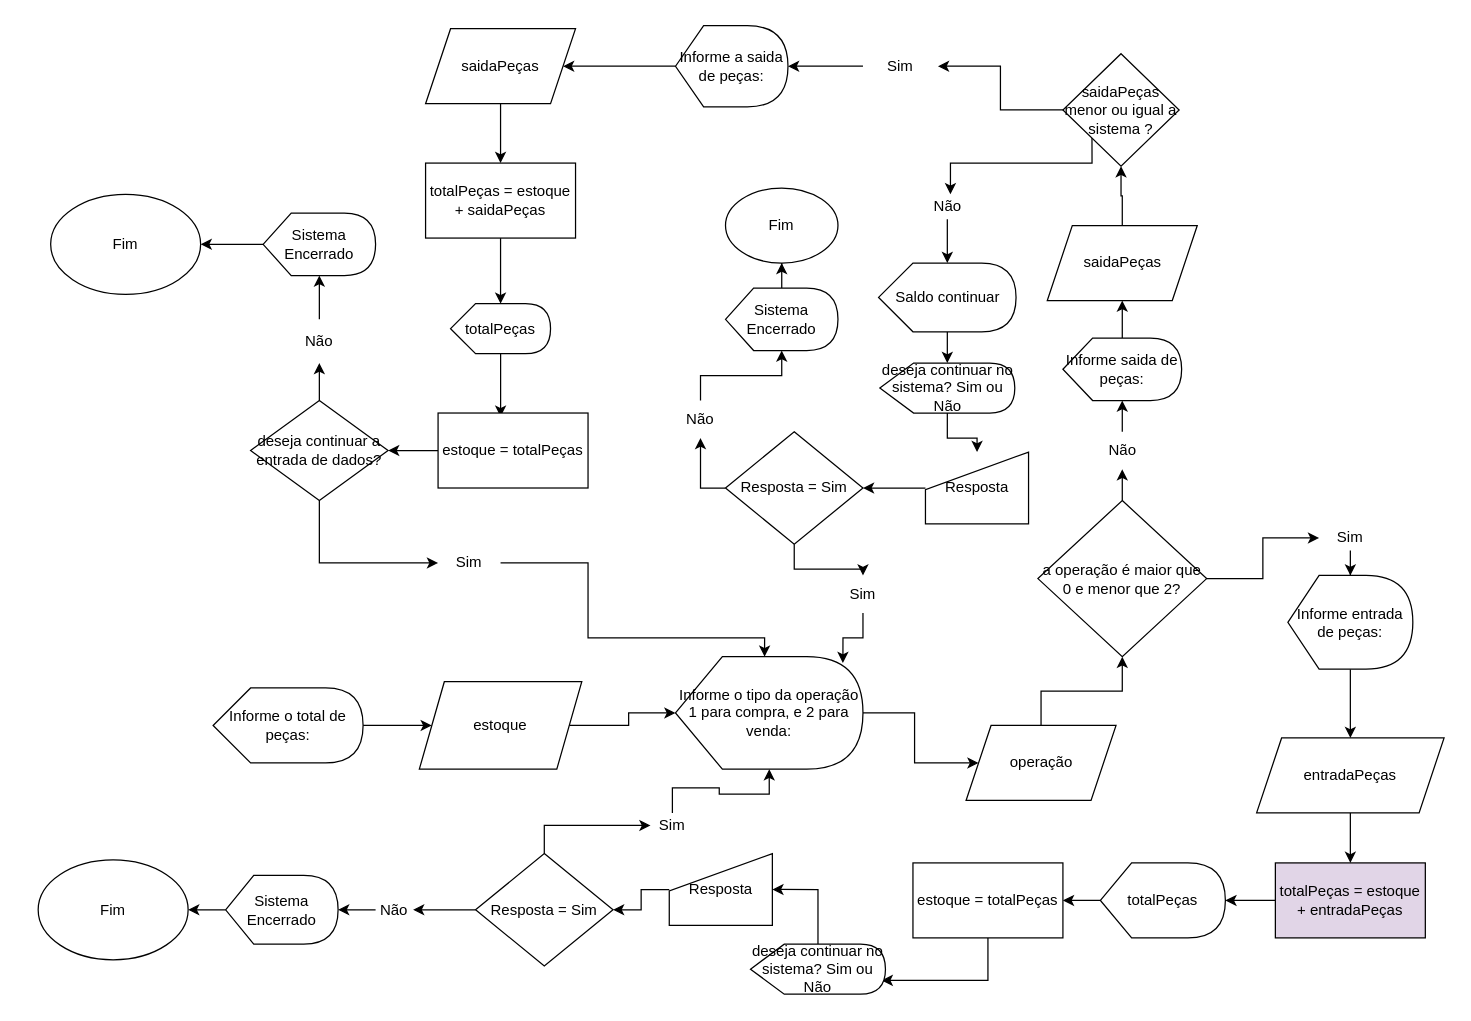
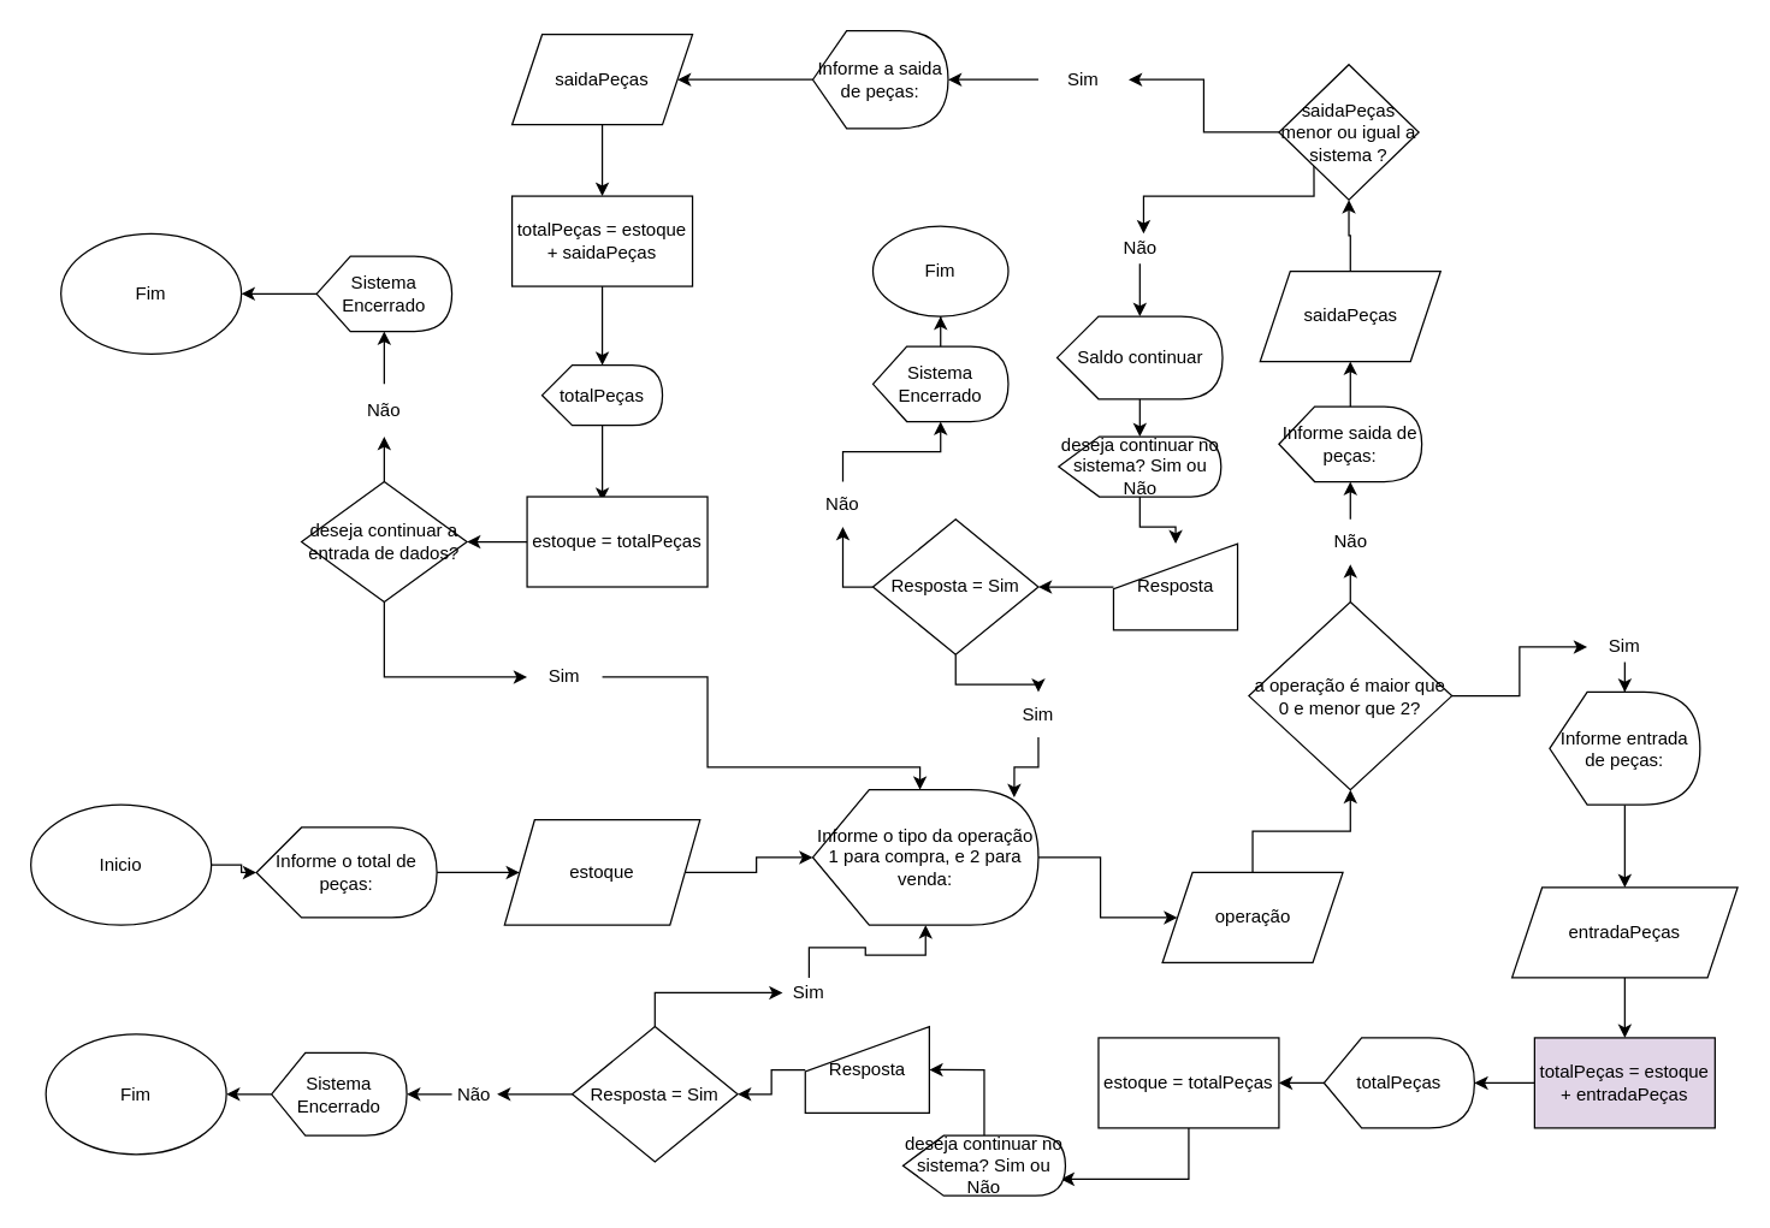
  <mxCell id="0" />
  <mxCell id="1" parent="0" />
+ <mxCell id="2" style="edgeStyle=orthogonalEdgeStyle;rounded=0;orthogonalLoop=1;jettySize=auto;html=1;" edge="1" parent="1" source="3" target="7"><mxGeometry relative="1" as="geometry" /></mxCell>
+ <mxCell id="3" value="Inicio" style="ellipse;whiteSpace=wrap;html=1;" vertex="1" parent="1"><mxGeometry x="20" y="535" width="120" height="80" as="geometry" /></mxCell>
  <mxCell id="4" style="edgeStyle=orthogonalEdgeStyle;rounded=0;orthogonalLoop=1;jettySize=auto;html=1;" edge="1" parent="1" source="5" target="9"><mxGeometry relative="1" as="geometry" /></mxCell>
  <mxCell id="5" value="estoque" style="shape=parallelogram;perimeter=parallelogramPerimeter;whiteSpace=wrap;html=1;fixedSize=1;" vertex="1" parent="1"><mxGeometry x="335" y="545" width="130" height="70" as="geometry" /></mxCell>
  <mxCell id="6" style="edgeStyle=orthogonalEdgeStyle;rounded=0;orthogonalLoop=1;jettySize=auto;html=1;" edge="1" parent="1" source="7" target="5"><mxGeometry relative="1" as="geometry" /></mxCell>
  <mxCell id="7" value="Informe o total de peças:" style="shape=display;whiteSpace=wrap;html=1;" vertex="1" parent="1"><mxGeometry x="170" y="550" width="120" height="60" as="geometry" /></mxCell>
  <mxCell id="8" style="edgeStyle=orthogonalEdgeStyle;rounded=0;orthogonalLoop=1;jettySize=auto;html=1;" edge="1" parent="1" source="9" target="11"><mxGeometry relative="1" as="geometry" /></mxCell>
  <mxCell id="9" value="Informe o tipo da operação 1 para compra, e 2 para venda:" style="shape=display;whiteSpace=wrap;html=1;" vertex="1" parent="1"><mxGeometry x="540" y="525" width="150" height="90" as="geometry" /></mxCell>
  <mxCell id="10" style="edgeStyle=orthogonalEdgeStyle;rounded=0;orthogonalLoop=1;jettySize=auto;html=1;" edge="1" parent="1" source="11" target="14"><mxGeometry relative="1" as="geometry" /></mxCell>
  <mxCell id="11" value="operação" style="shape=parallelogram;perimeter=parallelogramPerimeter;whiteSpace=wrap;html=1;fixedSize=1;" vertex="1" parent="1"><mxGeometry x="772.5" y="580" width="120" height="60" as="geometry" /></mxCell>
  <mxCell id="12" style="edgeStyle=orthogonalEdgeStyle;rounded=0;orthogonalLoop=1;jettySize=auto;html=1;" edge="1" parent="1" source="24" target="16"><mxGeometry relative="1" as="geometry" /></mxCell>
  <mxCell id="13" style="edgeStyle=orthogonalEdgeStyle;rounded=0;orthogonalLoop=1;jettySize=auto;html=1;" edge="1" parent="1" source="14" target="26"><mxGeometry relative="1" as="geometry" /></mxCell>
  <mxCell id="14" value="a operação é maior que 0 e menor que 2?" style="rhombus;whiteSpace=wrap;html=1;" vertex="1" parent="1"><mxGeometry x="830" y="400" width="135" height="125" as="geometry" /></mxCell>
  <mxCell id="15" style="edgeStyle=orthogonalEdgeStyle;rounded=0;orthogonalLoop=1;jettySize=auto;html=1;" edge="1" parent="1" source="16" target="18"><mxGeometry relative="1" as="geometry" /></mxCell>
  <mxCell id="16" value="Informe entrada de peças:" style="shape=display;whiteSpace=wrap;html=1;" vertex="1" parent="1"><mxGeometry x="1030" y="460" width="100" height="75" as="geometry" /></mxCell>
  <mxCell id="17" style="edgeStyle=orthogonalEdgeStyle;rounded=0;orthogonalLoop=1;jettySize=auto;html=1;" edge="1" parent="1" source="18" target="20"><mxGeometry relative="1" as="geometry" /></mxCell>
  <mxCell id="18" value="entradaPeças" style="shape=parallelogram;perimeter=parallelogramPerimeter;whiteSpace=wrap;html=1;fixedSize=1;" vertex="1" parent="1"><mxGeometry x="1005" y="590" width="150" height="60" as="geometry" /></mxCell>
  <mxCell id="19" style="edgeStyle=orthogonalEdgeStyle;rounded=0;orthogonalLoop=1;jettySize=auto;html=1;" edge="1" parent="1" source="20" target="22"><mxGeometry relative="1" as="geometry" /></mxCell>
  <mxCell id="20" value="totalPeças = estoque + entradaPeças" style="rounded=0;whiteSpace=wrap;html=1;fillColor=#e1d5e7;" vertex="1" parent="1"><mxGeometry x="1020" y="690" width="120" height="60" as="geometry" /></mxCell>
  <mxCell id="21" style="edgeStyle=orthogonalEdgeStyle;rounded=0;orthogonalLoop=1;jettySize=auto;html=1;" edge="1" parent="1" source="22" target="35"><mxGeometry relative="1" as="geometry" /></mxCell>
  <mxCell id="22" value="totalPeças" style="shape=display;whiteSpace=wrap;html=1;" vertex="1" parent="1"><mxGeometry x="880" y="690" width="100" height="60" as="geometry" /></mxCell>
  <mxCell id="23" value="" style="edgeStyle=orthogonalEdgeStyle;rounded=0;orthogonalLoop=1;jettySize=auto;html=1;" edge="1" parent="1" source="14" target="24"><mxGeometry relative="1" as="geometry"><mxPoint x="905" y="335" as="sourcePoint" /><mxPoint x="1030" y="335" as="targetPoint" /></mxGeometry></mxCell>
  <mxCell id="24" value="Sim" style="text;html=1;strokeColor=none;fillColor=none;align=center;verticalAlign=middle;whiteSpace=wrap;rounded=0;" vertex="1" parent="1"><mxGeometry x="1055" y="420" width="50" height="20" as="geometry" /></mxCell>
  <mxCell id="25" style="edgeStyle=orthogonalEdgeStyle;rounded=0;orthogonalLoop=1;jettySize=auto;html=1;" edge="1" parent="1" source="26" target="28"><mxGeometry relative="1" as="geometry" /></mxCell>
  <mxCell id="26" value="Não" style="text;html=1;strokeColor=none;fillColor=none;align=center;verticalAlign=middle;whiteSpace=wrap;rounded=0;" vertex="1" parent="1"><mxGeometry x="867.5" y="345" width="60" height="30" as="geometry" /></mxCell>
  <mxCell id="27" style="edgeStyle=orthogonalEdgeStyle;rounded=0;orthogonalLoop=1;jettySize=auto;html=1;" edge="1" parent="1" source="28" target="30"><mxGeometry relative="1" as="geometry" /></mxCell>
  <mxCell id="28" value="Informe saida de peças:" style="shape=display;whiteSpace=wrap;html=1;" vertex="1" parent="1"><mxGeometry x="850" y="270" width="95" height="50" as="geometry" /></mxCell>
  <mxCell id="29" style="edgeStyle=orthogonalEdgeStyle;rounded=0;orthogonalLoop=1;jettySize=auto;html=1;" edge="1" parent="1" source="30" target="33"><mxGeometry relative="1" as="geometry" /></mxCell>
  <mxCell id="30" value="saidaPeças" style="shape=parallelogram;perimeter=parallelogramPerimeter;whiteSpace=wrap;html=1;fixedSize=1;" vertex="1" parent="1"><mxGeometry x="837.5" y="180" width="120" height="60" as="geometry" /></mxCell>
  <mxCell id="31" style="edgeStyle=orthogonalEdgeStyle;rounded=0;orthogonalLoop=1;jettySize=auto;html=1;exitX=0;exitY=1;exitDx=0;exitDy=0;" edge="1" parent="1" source="33" target="46"><mxGeometry relative="1" as="geometry"><Array as="points"><mxPoint x="873" y="130" /><mxPoint x="760" y="130" /></Array></mxGeometry></mxCell>
  <mxCell id="32" style="edgeStyle=orthogonalEdgeStyle;rounded=0;orthogonalLoop=1;jettySize=auto;html=1;" edge="1" parent="1" source="33" target="50"><mxGeometry relative="1" as="geometry" /></mxCell>
  <mxCell id="33" value="saidaPeças menor ou igual a sistema ?" style="rhombus;whiteSpace=wrap;html=1;" vertex="1" parent="1"><mxGeometry x="850" y="42.5" width="93" height="90" as="geometry" /></mxCell>
  <mxCell id="34" style="edgeStyle=orthogonalEdgeStyle;rounded=0;orthogonalLoop=1;jettySize=auto;html=1;entryX=0.972;entryY=0.725;entryDx=0;entryDy=0;entryPerimeter=0;" edge="1" parent="1" source="35" target="80"><mxGeometry relative="1" as="geometry"><Array as="points"><mxPoint x="790" y="784" /></Array></mxGeometry></mxCell>
  <mxCell id="35" value="estoque = totalPeças" style="rounded=0;whiteSpace=wrap;html=1;" vertex="1" parent="1"><mxGeometry x="730" y="690" width="120" height="60" as="geometry" /></mxCell>
  <mxCell id="36" style="edgeStyle=orthogonalEdgeStyle;rounded=0;orthogonalLoop=1;jettySize=auto;html=1;" edge="1" parent="1" source="38" target="40"><mxGeometry relative="1" as="geometry"><Array as="points"><mxPoint x="435" y="660" /></Array></mxGeometry></mxCell>
  <mxCell id="37" style="edgeStyle=orthogonalEdgeStyle;rounded=0;orthogonalLoop=1;jettySize=auto;html=1;entryX=1;entryY=0.5;entryDx=0;entryDy=0;" edge="1" parent="1" source="38" target="42"><mxGeometry relative="1" as="geometry" /></mxCell>
  <mxCell id="38" value="Resposta = Sim" style="rhombus;whiteSpace=wrap;html=1;rounded=0;" vertex="1" parent="1"><mxGeometry x="380" y="682.5" width="110" height="90" as="geometry" /></mxCell>
  <mxCell id="39" style="edgeStyle=orthogonalEdgeStyle;rounded=0;orthogonalLoop=1;jettySize=auto;html=1;" edge="1" parent="1" source="40" target="9"><mxGeometry relative="1" as="geometry" /></mxCell>
  <mxCell id="40" value="Sim" style="text;html=1;strokeColor=none;fillColor=none;align=center;verticalAlign=middle;whiteSpace=wrap;rounded=0;" vertex="1" parent="1"><mxGeometry x="520" y="650" width="35" height="20" as="geometry" /></mxCell>
  <mxCell id="41" style="edgeStyle=orthogonalEdgeStyle;rounded=0;orthogonalLoop=1;jettySize=auto;html=1;" edge="1" parent="1" source="42" target="44"><mxGeometry relative="1" as="geometry" /></mxCell>
  <mxCell id="42" value="Não" style="text;html=1;strokeColor=none;fillColor=none;align=center;verticalAlign=middle;whiteSpace=wrap;rounded=0;" vertex="1" parent="1"><mxGeometry x="300" y="717.5" width="30" height="20" as="geometry" /></mxCell>
  <mxCell id="43" style="edgeStyle=orthogonalEdgeStyle;rounded=0;orthogonalLoop=1;jettySize=auto;html=1;" edge="1" parent="1" source="44" target="70"><mxGeometry relative="1" as="geometry" /></mxCell>
  <mxCell id="44" value="Sistema Encerrado" style="shape=display;whiteSpace=wrap;html=1;" vertex="1" parent="1"><mxGeometry x="180" y="700" width="90" height="55" as="geometry" /></mxCell>
  <mxCell id="45" style="edgeStyle=orthogonalEdgeStyle;rounded=0;orthogonalLoop=1;jettySize=auto;html=1;" edge="1" parent="1" source="46" target="48"><mxGeometry relative="1" as="geometry" /></mxCell>
  <mxCell id="46" value="Não" style="text;html=1;strokeColor=none;fillColor=none;align=center;verticalAlign=middle;whiteSpace=wrap;rounded=0;" vertex="1" parent="1"><mxGeometry x="732.5" y="155" width="50" height="20" as="geometry" /></mxCell>
  <mxCell id="47" style="edgeStyle=orthogonalEdgeStyle;rounded=0;orthogonalLoop=1;jettySize=auto;html=1;" edge="1" parent="1" source="48" target="84"><mxGeometry relative="1" as="geometry" /></mxCell>
  <mxCell id="48" value="Saldo continuar" style="shape=display;whiteSpace=wrap;html=1;" vertex="1" parent="1"><mxGeometry x="702.5" y="210" width="110" height="55" as="geometry" /></mxCell>
  <mxCell id="49" style="edgeStyle=orthogonalEdgeStyle;rounded=0;orthogonalLoop=1;jettySize=auto;html=1;" edge="1" parent="1" source="50" target="52"><mxGeometry relative="1" as="geometry" /></mxCell>
  <mxCell id="50" value="Sim" style="text;html=1;strokeColor=none;fillColor=none;align=center;verticalAlign=middle;whiteSpace=wrap;rounded=0;" vertex="1" parent="1"><mxGeometry x="690" y="42.5" width="60" height="20" as="geometry" /></mxCell>
  <mxCell id="51" style="edgeStyle=orthogonalEdgeStyle;rounded=0;orthogonalLoop=1;jettySize=auto;html=1;" edge="1" parent="1" source="52" target="54"><mxGeometry relative="1" as="geometry" /></mxCell>
  <mxCell id="52" value="Informe a saida de peças:" style="shape=display;whiteSpace=wrap;html=1;" vertex="1" parent="1"><mxGeometry x="540" width="90" height="65" as="geometry" y="20" /></mxCell>
  <mxCell id="53" style="edgeStyle=orthogonalEdgeStyle;rounded=0;orthogonalLoop=1;jettySize=auto;html=1;" edge="1" parent="1" source="54" target="56"><mxGeometry relative="1" as="geometry" /></mxCell>
  <mxCell id="54" value="saidaPeças" style="shape=parallelogram;perimeter=parallelogramPerimeter;whiteSpace=wrap;html=1;fixedSize=1;" vertex="1" parent="1"><mxGeometry y="22.5" width="120" height="60" as="geometry" x="340" /></mxCell>
  <mxCell id="55" style="edgeStyle=orthogonalEdgeStyle;rounded=0;orthogonalLoop=1;jettySize=auto;html=1;" edge="1" parent="1" source="56" target="58"><mxGeometry relative="1" as="geometry" /></mxCell>
  <mxCell id="56" value="totalPeças = estoque + saidaPeças" style="rounded=0;whiteSpace=wrap;html=1;" vertex="1" parent="1"><mxGeometry x="340" y="130" width="120" height="60" as="geometry" /></mxCell>
  <mxCell id="57" style="edgeStyle=orthogonalEdgeStyle;rounded=0;orthogonalLoop=1;jettySize=auto;html=1;entryX=0.417;entryY=0.05;entryDx=0;entryDy=0;entryPerimeter=0;" edge="1" parent="1" source="58" target="60"><mxGeometry relative="1" as="geometry" /></mxCell>
  <mxCell id="58" value="totalPeças" style="shape=display;whiteSpace=wrap;html=1;" vertex="1" parent="1"><mxGeometry x="360" y="242.5" width="80" height="40" as="geometry" /></mxCell>
  <mxCell id="59" style="edgeStyle=orthogonalEdgeStyle;rounded=0;orthogonalLoop=1;jettySize=auto;html=1;" edge="1" parent="1" source="60" target="63"><mxGeometry relative="1" as="geometry" /></mxCell>
  <mxCell id="60" value="estoque = totalPeças" style="rounded=0;whiteSpace=wrap;html=1;" vertex="1" parent="1"><mxGeometry x="350" y="330" width="120" height="60" as="geometry" /></mxCell>
  <mxCell id="61" style="edgeStyle=orthogonalEdgeStyle;rounded=0;orthogonalLoop=1;jettySize=auto;html=1;" edge="1" parent="1" source="63" target="65"><mxGeometry relative="1" as="geometry"><Array as="points"><mxPoint x="255" y="450" /></Array></mxGeometry></mxCell>
  <mxCell id="62" style="edgeStyle=orthogonalEdgeStyle;rounded=0;orthogonalLoop=1;jettySize=auto;html=1;" edge="1" parent="1" source="63" target="67"><mxGeometry relative="1" as="geometry" /></mxCell>
  <mxCell id="63" value="deseja continuar a entrada de dados?" style="rhombus;whiteSpace=wrap;html=1;" vertex="1" parent="1"><mxGeometry x="200" y="320" width="110" height="80" as="geometry" /></mxCell>
  <mxCell id="64" style="edgeStyle=orthogonalEdgeStyle;rounded=0;orthogonalLoop=1;jettySize=auto;html=1;entryX=0;entryY=0;entryDx=71.25;entryDy=0;entryPerimeter=0;" edge="1" parent="1" source="65" target="9"><mxGeometry relative="1" as="geometry"><Array as="points"><mxPoint x="470" y="450" /><mxPoint x="470" y="510" /><mxPoint x="611" y="510" /></Array></mxGeometry></mxCell>
  <mxCell id="65" value="Sim" style="text;html=1;strokeColor=none;fillColor=none;align=center;verticalAlign=middle;whiteSpace=wrap;rounded=0;" vertex="1" parent="1"><mxGeometry x="350" y="440" width="50" height="20" as="geometry" /></mxCell>
  <mxCell id="66" style="edgeStyle=orthogonalEdgeStyle;rounded=0;orthogonalLoop=1;jettySize=auto;html=1;" edge="1" parent="1" source="67" target="69"><mxGeometry relative="1" as="geometry" /></mxCell>
  <mxCell id="67" value="Não" style="text;html=1;strokeColor=none;fillColor=none;align=center;verticalAlign=middle;whiteSpace=wrap;rounded=0;" vertex="1" parent="1"><mxGeometry x="235" y="255" width="40" height="35" as="geometry" /></mxCell>
  <mxCell id="68" style="edgeStyle=orthogonalEdgeStyle;rounded=0;orthogonalLoop=1;jettySize=auto;html=1;" edge="1" parent="1" source="69" target="71"><mxGeometry relative="1" as="geometry" /></mxCell>
  <mxCell id="69" value="Sistema Encerrado" style="shape=display;whiteSpace=wrap;html=1;" vertex="1" parent="1"><mxGeometry x="210" y="170" width="90" height="50" as="geometry" /></mxCell>
  <mxCell id="70" value="Fim" style="ellipse;whiteSpace=wrap;html=1;" vertex="1" parent="1"><mxGeometry x="30" y="687.5" width="120" height="80" as="geometry" /></mxCell>
  <mxCell id="71" value="Fim" style="ellipse;whiteSpace=wrap;html=1;" vertex="1" parent="1"><mxGeometry x="40" y="155" width="120" height="80" as="geometry" /></mxCell>
  <mxCell id="72" style="edgeStyle=orthogonalEdgeStyle;rounded=0;orthogonalLoop=1;jettySize=auto;html=1;" edge="1" parent="1" source="73" target="77"><mxGeometry relative="1" as="geometry" /></mxCell>
  <mxCell id="73" value="Não" style="text;html=1;strokeColor=none;fillColor=none;align=center;verticalAlign=middle;whiteSpace=wrap;rounded=0;" vertex="1" parent="1"><mxGeometry x="530" y="320" width="60" height="30" as="geometry" /></mxCell>
  <mxCell id="74" style="edgeStyle=orthogonalEdgeStyle;rounded=0;orthogonalLoop=1;jettySize=auto;html=1;entryX=0.893;entryY=0.056;entryDx=0;entryDy=0;entryPerimeter=0;" edge="1" parent="1" source="75" target="9"><mxGeometry relative="1" as="geometry" /></mxCell>
  <mxCell id="75" value="Sim" style="text;html=1;strokeColor=none;fillColor=none;align=center;verticalAlign=middle;whiteSpace=wrap;rounded=0;" vertex="1" parent="1"><mxGeometry x="660" y="460" width="60" height="30" as="geometry" /></mxCell>
  <mxCell id="76" style="edgeStyle=orthogonalEdgeStyle;rounded=0;orthogonalLoop=1;jettySize=auto;html=1;" edge="1" parent="1" source="77" target="78"><mxGeometry relative="1" as="geometry" /></mxCell>
  <mxCell id="77" value="Sistema Encerrado" style="shape=display;whiteSpace=wrap;html=1;" vertex="1" parent="1"><mxGeometry x="580" y="230" width="90" height="50" as="geometry" /></mxCell>
  <mxCell id="78" value="Fim" style="ellipse;whiteSpace=wrap;html=1;" vertex="1" parent="1"><mxGeometry x="580" y="150" width="90" height="60" as="geometry" /></mxCell>
  <mxCell id="79" style="edgeStyle=orthogonalEdgeStyle;rounded=0;orthogonalLoop=1;jettySize=auto;html=1;entryX=1;entryY=0.5;entryDx=0;entryDy=0;" edge="1" parent="1" source="80" target="82"><mxGeometry relative="1" as="geometry" /></mxCell>
  <mxCell id="80" value="deseja continuar no sistema? Sim ou Não" style="shape=display;whiteSpace=wrap;html=1;" vertex="1" parent="1"><mxGeometry x="600" y="755" width="108" height="40" as="geometry" /></mxCell>
  <mxCell id="81" style="edgeStyle=orthogonalEdgeStyle;rounded=0;orthogonalLoop=1;jettySize=auto;html=1;entryX=1;entryY=0.5;entryDx=0;entryDy=0;" edge="1" parent="1" source="82" target="38"><mxGeometry relative="1" as="geometry" /></mxCell>
  <mxCell id="82" value="Resposta" style="shape=manualInput;whiteSpace=wrap;html=1;" vertex="1" parent="1"><mxGeometry x="535" y="682.5" width="82.5" height="57.5" as="geometry" /></mxCell>
  <mxCell id="83" style="edgeStyle=orthogonalEdgeStyle;rounded=0;orthogonalLoop=1;jettySize=auto;html=1;" edge="1" parent="1" source="84" target="86"><mxGeometry relative="1" as="geometry" /></mxCell>
  <mxCell id="84" value="deseja continuar no sistema? Sim ou Não" style="shape=display;whiteSpace=wrap;html=1;" vertex="1" parent="1"><mxGeometry x="703.5" y="290" width="108" height="40" as="geometry" /></mxCell>
  <mxCell id="85" style="edgeStyle=orthogonalEdgeStyle;rounded=0;orthogonalLoop=1;jettySize=auto;html=1;" edge="1" parent="1" source="86" target="89"><mxGeometry relative="1" as="geometry" /></mxCell>
  <mxCell id="86" value="Resposta" style="shape=manualInput;whiteSpace=wrap;html=1;" vertex="1" parent="1"><mxGeometry x="740" y="361.25" width="82.5" height="57.5" as="geometry" /></mxCell>
  <mxCell id="87" style="edgeStyle=orthogonalEdgeStyle;rounded=0;orthogonalLoop=1;jettySize=auto;html=1;" edge="1" parent="1" source="89" target="75"><mxGeometry relative="1" as="geometry" /></mxCell>
  <mxCell id="88" style="edgeStyle=orthogonalEdgeStyle;rounded=0;orthogonalLoop=1;jettySize=auto;html=1;" edge="1" parent="1" source="89" target="73"><mxGeometry relative="1" as="geometry"><Array as="points"><mxPoint x="560" y="390" /></Array></mxGeometry></mxCell>
  <mxCell id="89" value="Resposta = Sim" style="rhombus;whiteSpace=wrap;html=1;rounded=0;" vertex="1" parent="1"><mxGeometry x="580" y="345" width="110" height="90" as="geometry" /></mxCell>
